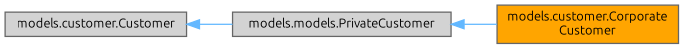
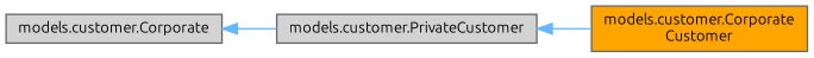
  digraph {
    fontname=Ubuntu
    rankdir=LR
    node [color=gray40 fillcolor=lightgrey fontname=Ubuntu fontsize=10 shape=box style=filled]
    edge [color=steelblue1 dir=back fontname=Ubuntu fontsize=10 labelfontname=Helvetica labelfontsize=10 style=solid]
-   n1 [fontcolor=black height=0.2 label="models.customer.Customer" width=0.4]
-   n2 [height=0.2 label="models.models.PrivateCustomer" width=0.4]
+   n1 [fontcolor=black height=0.2 label="models.customer.Corporate" width=0.4]
+   n2 [height=0.2 label="models.customer.PrivateCustomer" width=0.4]
    n3 [fillcolor=orange height=0.2 label="models.customer.Corporate\lCustomer" width=0.4]
    n1 -> n2
    n2 -> n3
  }
